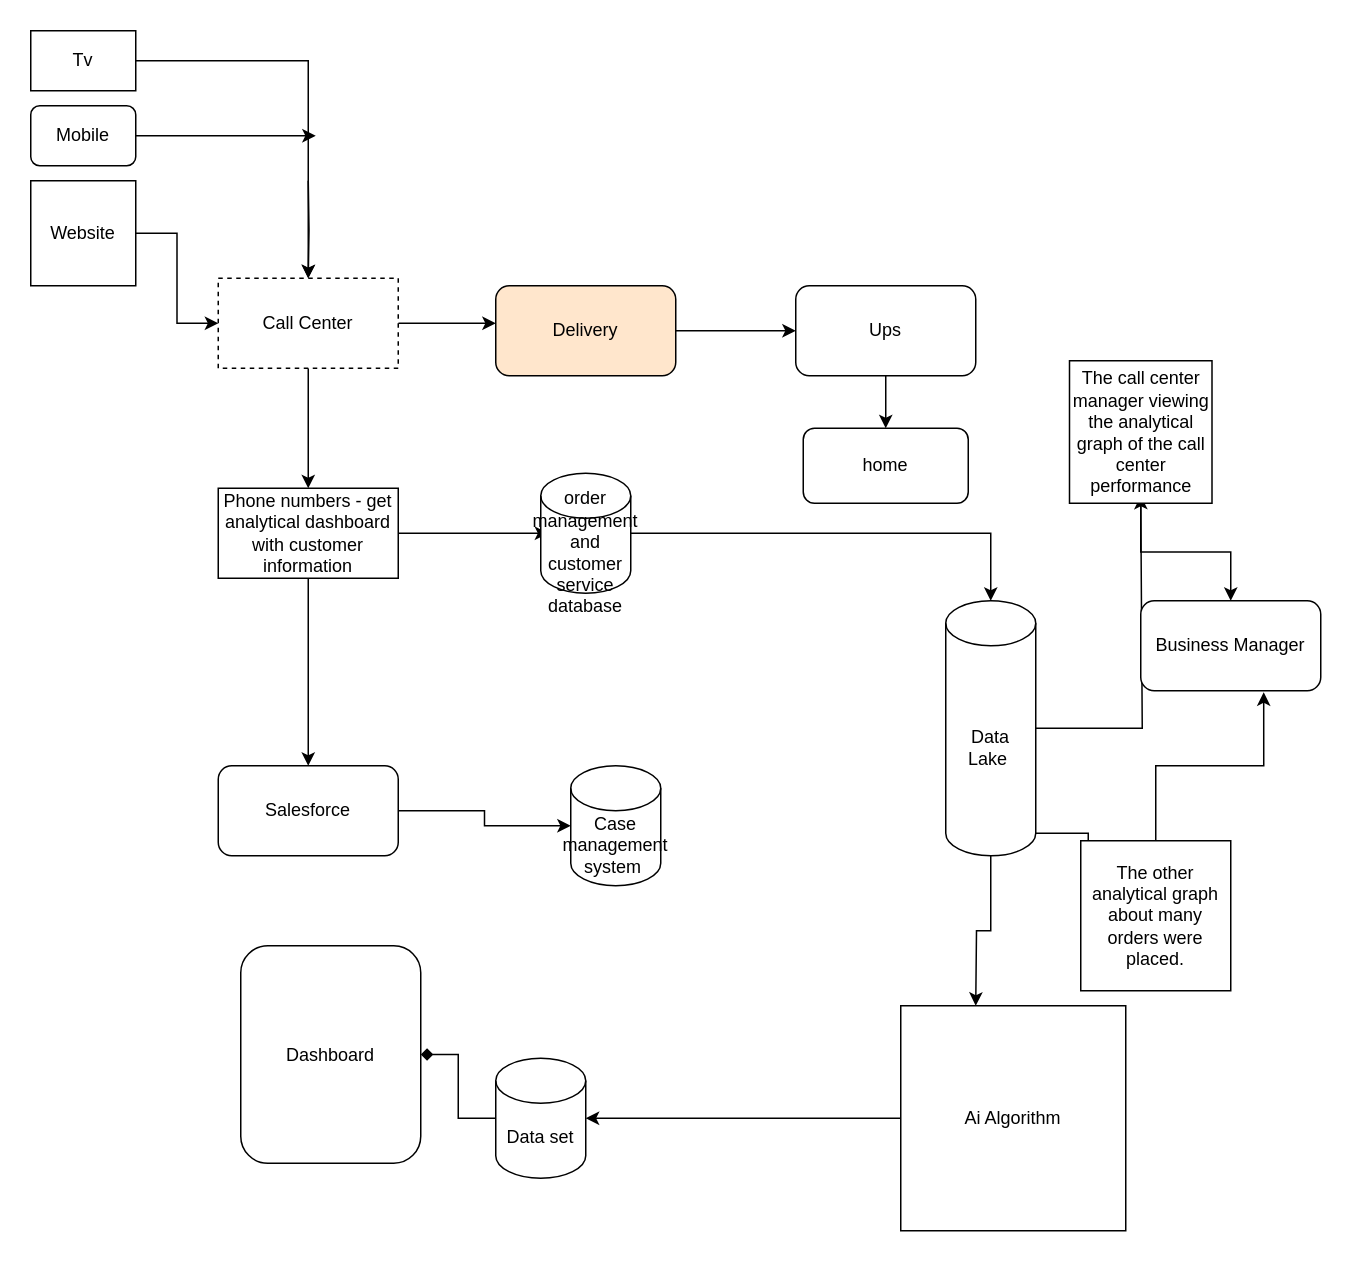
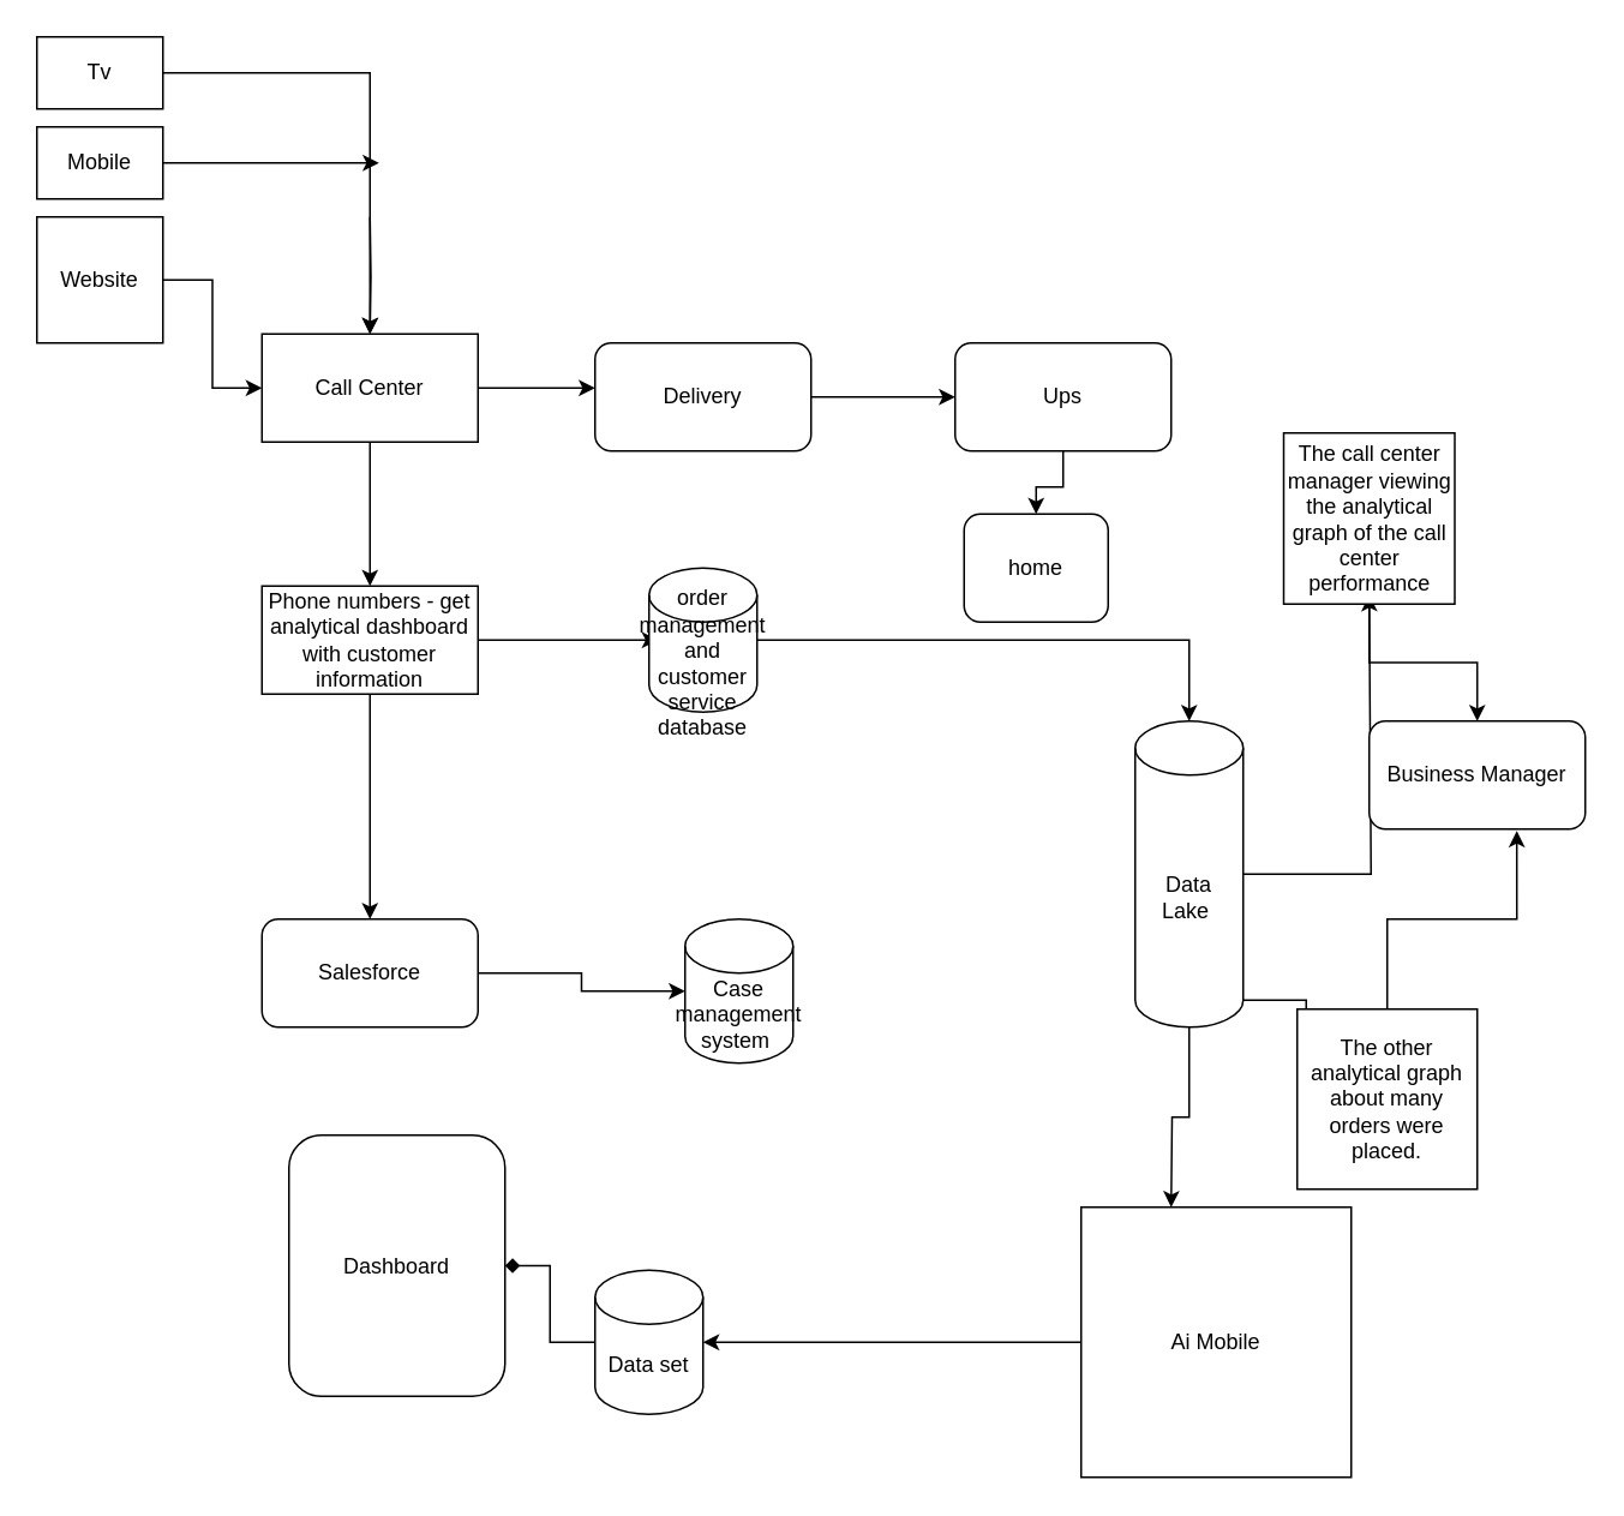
  <mxCell id="0" />
  <mxCell id="1" parent="0" />
  <mxCell id="2" value="" style="edgeStyle=orthogonalEdgeStyle;rounded=0;orthogonalLoop=1;jettySize=auto;html=1;entryX=0.5;entryY=0;entryDx=0;entryDy=0;" edge="1" parent="1" source="3" target="10"><mxGeometry relative="1" as="geometry"><mxPoint x="200" y="170" as="targetPoint" /></mxGeometry></mxCell>
  <mxCell id="3" value="Tv" style="rounded=0;whiteSpace=wrap;html=1;" vertex="1" parent="1"><mxGeometry x="20" y="20" width="70" height="40" as="geometry" /></mxCell>
  <mxCell id="4" style="edgeStyle=orthogonalEdgeStyle;rounded=0;orthogonalLoop=1;jettySize=auto;html=1;exitX=1;exitY=0.5;exitDx=0;exitDy=0;" edge="1" parent="1" source="5"><mxGeometry relative="1" as="geometry"><mxPoint x="210" y="90" as="targetPoint" /></mxGeometry></mxCell>
- <mxCell id="5" value="Mobile" style="whiteSpace=wrap;html=1;rounded=1;" vertex="1" parent="1"><mxGeometry x="20" y="70" width="70" height="40" as="geometry" /></mxCell>
+ <mxCell id="5" value="Mobile" style="rounded=0;whiteSpace=wrap;html=1;" vertex="1" parent="1"><mxGeometry x="20" y="70" width="70" height="40" as="geometry" /></mxCell>
  <mxCell id="6" value="" style="edgeStyle=orthogonalEdgeStyle;rounded=0;orthogonalLoop=1;jettySize=auto;html=1;" edge="1" parent="1" source="7" target="10"><mxGeometry relative="1" as="geometry" /></mxCell>
  <mxCell id="7" value="Website" style="rounded=0;whiteSpace=wrap;html=1;" vertex="1" parent="1"><mxGeometry x="20" y="120" width="70" height="70" as="geometry" /></mxCell>
  <mxCell id="8" value="" style="edgeStyle=orthogonalEdgeStyle;rounded=0;orthogonalLoop=1;jettySize=auto;html=1;" edge="1" parent="1" source="10" target="14"><mxGeometry relative="1" as="geometry" /></mxCell>
  <mxCell id="9" style="edgeStyle=orthogonalEdgeStyle;rounded=0;orthogonalLoop=1;jettySize=auto;html=1;exitX=1;exitY=0.5;exitDx=0;exitDy=0;" edge="1" parent="1" source="10"><mxGeometry relative="1" as="geometry"><mxPoint x="330" y="215" as="targetPoint" /></mxGeometry></mxCell>
- <mxCell id="10" value="Call Center" style="whiteSpace=wrap;html=1;rounded=0;dashed=1;" vertex="1" parent="1"><mxGeometry x="145" y="185" width="120" height="60" as="geometry" /></mxCell>
+ <mxCell id="10" value="Call Center" style="whiteSpace=wrap;html=1;rounded=0;" vertex="1" parent="1"><mxGeometry x="145" y="185" width="120" height="60" as="geometry" /></mxCell>
  <mxCell id="11" value="" style="edgeStyle=orthogonalEdgeStyle;rounded=0;orthogonalLoop=1;jettySize=auto;html=1;" edge="1" parent="1" target="10"><mxGeometry relative="1" as="geometry"><mxPoint x="205" y="120" as="sourcePoint" /></mxGeometry></mxCell>
  <mxCell id="12" value="" style="edgeStyle=orthogonalEdgeStyle;rounded=0;orthogonalLoop=1;jettySize=auto;html=1;" edge="1" parent="1" source="14"><mxGeometry relative="1" as="geometry"><mxPoint x="365" y="355" as="targetPoint" /></mxGeometry></mxCell>
  <mxCell id="13" style="edgeStyle=orthogonalEdgeStyle;rounded=0;orthogonalLoop=1;jettySize=auto;html=1;exitX=0.5;exitY=1;exitDx=0;exitDy=0;" edge="1" parent="1" source="14"><mxGeometry relative="1" as="geometry"><mxPoint x="205" y="510" as="targetPoint" /></mxGeometry></mxCell>
  <mxCell id="14" value="Phone numbers - get analytical dashboard with customer information" style="whiteSpace=wrap;html=1;rounded=0;" vertex="1" parent="1"><mxGeometry x="145" y="325" width="120" height="60" as="geometry" /></mxCell>
  <mxCell id="15" value="order management and customer service database" style="shape=cylinder3;whiteSpace=wrap;html=1;boundedLbl=1;backgroundOutline=1;size=15;" vertex="1" parent="1"><mxGeometry x="360" y="315" width="60" height="80" as="geometry" /></mxCell>
  <mxCell id="16" value="" style="edgeStyle=orthogonalEdgeStyle;rounded=0;orthogonalLoop=1;jettySize=auto;html=1;" edge="1" parent="1" source="17" target="18"><mxGeometry relative="1" as="geometry" /></mxCell>
  <mxCell id="17" value="Salesforce" style="rounded=1;whiteSpace=wrap;html=1;" vertex="1" parent="1"><mxGeometry x="145" y="510" width="120" height="60" as="geometry" /></mxCell>
  <mxCell id="18" value="Case management system&amp;nbsp;" style="shape=cylinder3;whiteSpace=wrap;html=1;boundedLbl=1;backgroundOutline=1;size=15;" vertex="1" parent="1"><mxGeometry x="380" y="510" width="60" height="80" as="geometry" /></mxCell>
  <mxCell id="19" style="edgeStyle=orthogonalEdgeStyle;rounded=0;orthogonalLoop=1;jettySize=auto;html=1;" edge="1" parent="1" source="22"><mxGeometry relative="1" as="geometry"><mxPoint x="760" y="330" as="targetPoint" /><Array as="points"><mxPoint x="761" y="485" /></Array></mxGeometry></mxCell>
  <mxCell id="20" style="edgeStyle=orthogonalEdgeStyle;rounded=0;orthogonalLoop=1;jettySize=auto;html=1;exitX=1;exitY=1;exitDx=0;exitDy=-15;exitPerimeter=0;" edge="1" parent="1" source="22"><mxGeometry relative="1" as="geometry"><mxPoint x="760" y="570" as="targetPoint" /></mxGeometry></mxCell>
  <mxCell id="21" style="edgeStyle=orthogonalEdgeStyle;rounded=0;orthogonalLoop=1;jettySize=auto;html=1;" edge="1" parent="1" source="22"><mxGeometry relative="1" as="geometry"><mxPoint x="650" y="670" as="targetPoint" /></mxGeometry></mxCell>
  <mxCell id="22" value="Data Lake&amp;nbsp;" style="shape=cylinder3;whiteSpace=wrap;html=1;boundedLbl=1;backgroundOutline=1;size=15;" vertex="1" parent="1"><mxGeometry x="630" y="400" width="60" height="170" as="geometry" /></mxCell>
  <mxCell id="23" style="edgeStyle=orthogonalEdgeStyle;rounded=0;orthogonalLoop=1;jettySize=auto;html=1;entryX=0.5;entryY=0;entryDx=0;entryDy=0;entryPerimeter=0;" edge="1" parent="1" source="15" target="22"><mxGeometry relative="1" as="geometry" /></mxCell>
  <mxCell id="24" style="edgeStyle=orthogonalEdgeStyle;rounded=0;orthogonalLoop=1;jettySize=auto;html=1;" edge="1" parent="1" source="25" target="27"><mxGeometry relative="1" as="geometry"><mxPoint x="820" y="430" as="targetPoint" /></mxGeometry></mxCell>
  <mxCell id="25" value="The call center manager viewing the analytical graph of the call center performance" style="whiteSpace=wrap;html=1;aspect=fixed;" vertex="1" parent="1"><mxGeometry x="712.5" y="240" width="95" height="95" as="geometry" /></mxCell>
  <mxCell id="26" value="The other analytical graph about many orders were placed." style="whiteSpace=wrap;html=1;aspect=fixed;" vertex="1" parent="1"><mxGeometry x="720" y="560" width="100" height="100" as="geometry" /></mxCell>
  <mxCell id="27" value="Business Manager" style="rounded=1;whiteSpace=wrap;html=1;" vertex="1" parent="1"><mxGeometry x="760" y="400" width="120" height="60" as="geometry" /></mxCell>
  <mxCell id="28" style="edgeStyle=orthogonalEdgeStyle;rounded=0;orthogonalLoop=1;jettySize=auto;html=1;entryX=0.683;entryY=1.017;entryDx=0;entryDy=0;entryPerimeter=0;" edge="1" parent="1" source="26" target="27"><mxGeometry relative="1" as="geometry" /></mxCell>
  <mxCell id="29" value="" style="edgeStyle=orthogonalEdgeStyle;rounded=0;orthogonalLoop=1;jettySize=auto;html=1;" edge="1" parent="1" source="30" target="32"><mxGeometry relative="1" as="geometry" /></mxCell>
- <mxCell id="30" value="Delivery" style="rounded=1;whiteSpace=wrap;html=1;fillColor=#ffe6cc;" vertex="1" parent="1"><mxGeometry x="330" y="190" width="120" height="60" as="geometry" /></mxCell>
+ <mxCell id="30" value="Delivery" style="rounded=1;whiteSpace=wrap;html=1;" vertex="1" parent="1"><mxGeometry x="330" y="190" width="120" height="60" as="geometry" /></mxCell>
  <mxCell id="31" value="" style="edgeStyle=orthogonalEdgeStyle;rounded=0;orthogonalLoop=1;jettySize=auto;html=1;" edge="1" parent="1" source="32" target="33"><mxGeometry relative="1" as="geometry" /></mxCell>
  <mxCell id="32" value="Ups" style="rounded=1;whiteSpace=wrap;html=1;" vertex="1" parent="1"><mxGeometry x="530" y="190" width="120" height="60" as="geometry" /></mxCell>
- <mxCell id="33" value="home" style="rounded=1;whiteSpace=wrap;html=1;" vertex="1" parent="1"><mxGeometry x="535" y="285" width="110" height="50" as="geometry" /></mxCell>
+ <mxCell id="33" value="home" style="rounded=1;whiteSpace=wrap;html=1;" vertex="1" parent="1"><mxGeometry x="535" y="285" width="80" height="60" as="geometry" /></mxCell>
  <mxCell id="34" style="edgeStyle=orthogonalEdgeStyle;rounded=0;orthogonalLoop=1;jettySize=auto;html=1;" edge="1" parent="1" source="35" target="37"><mxGeometry relative="1" as="geometry"><mxPoint x="360" y="745" as="targetPoint" /></mxGeometry></mxCell>
- <mxCell id="35" value="Ai Algorithm" style="whiteSpace=wrap;html=1;aspect=fixed;" vertex="1" parent="1"><mxGeometry x="600" y="670" width="150" height="150" as="geometry" /></mxCell>
+ <mxCell id="35" value="Ai Mobile" style="whiteSpace=wrap;html=1;aspect=fixed;" vertex="1" parent="1"><mxGeometry x="600" y="670" width="150" height="150" as="geometry" /></mxCell>
  <mxCell id="36" value="" style="edgeStyle=orthogonalEdgeStyle;rounded=0;orthogonalLoop=1;jettySize=auto;html=1;endArrow=diamond;" edge="1" parent="1" source="37" target="38"><mxGeometry relative="1" as="geometry" /></mxCell>
  <mxCell id="37" value="Data set" style="shape=cylinder3;whiteSpace=wrap;html=1;boundedLbl=1;backgroundOutline=1;size=15;" vertex="1" parent="1"><mxGeometry x="330" y="705" width="60" height="80" as="geometry" /></mxCell>
  <mxCell id="38" value="Dashboard" style="rounded=1;whiteSpace=wrap;html=1;" vertex="1" parent="1"><mxGeometry x="160" y="630" width="120" height="145" as="geometry" /></mxCell>
